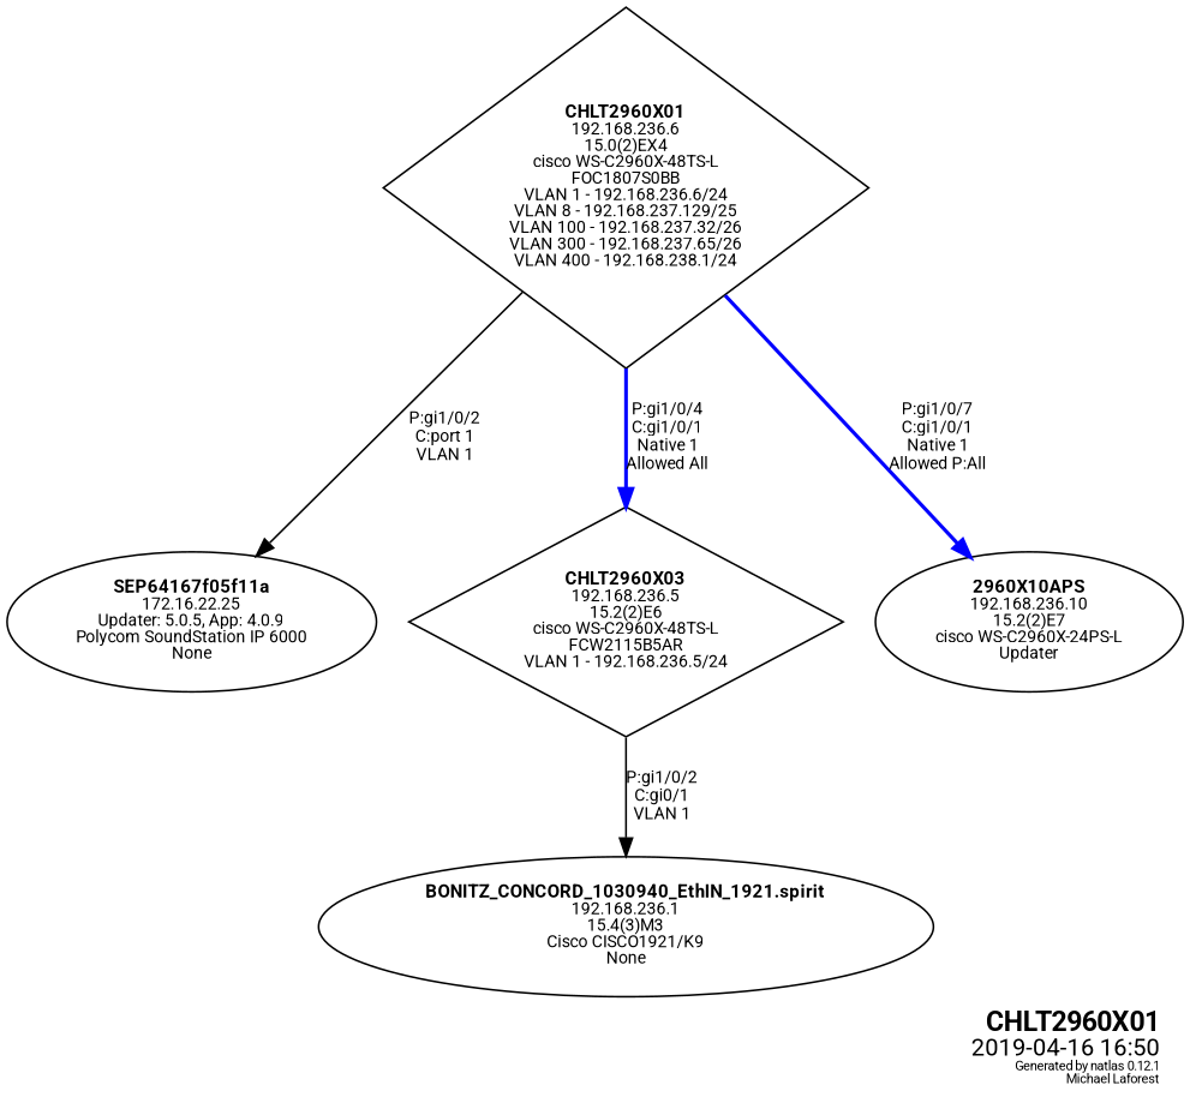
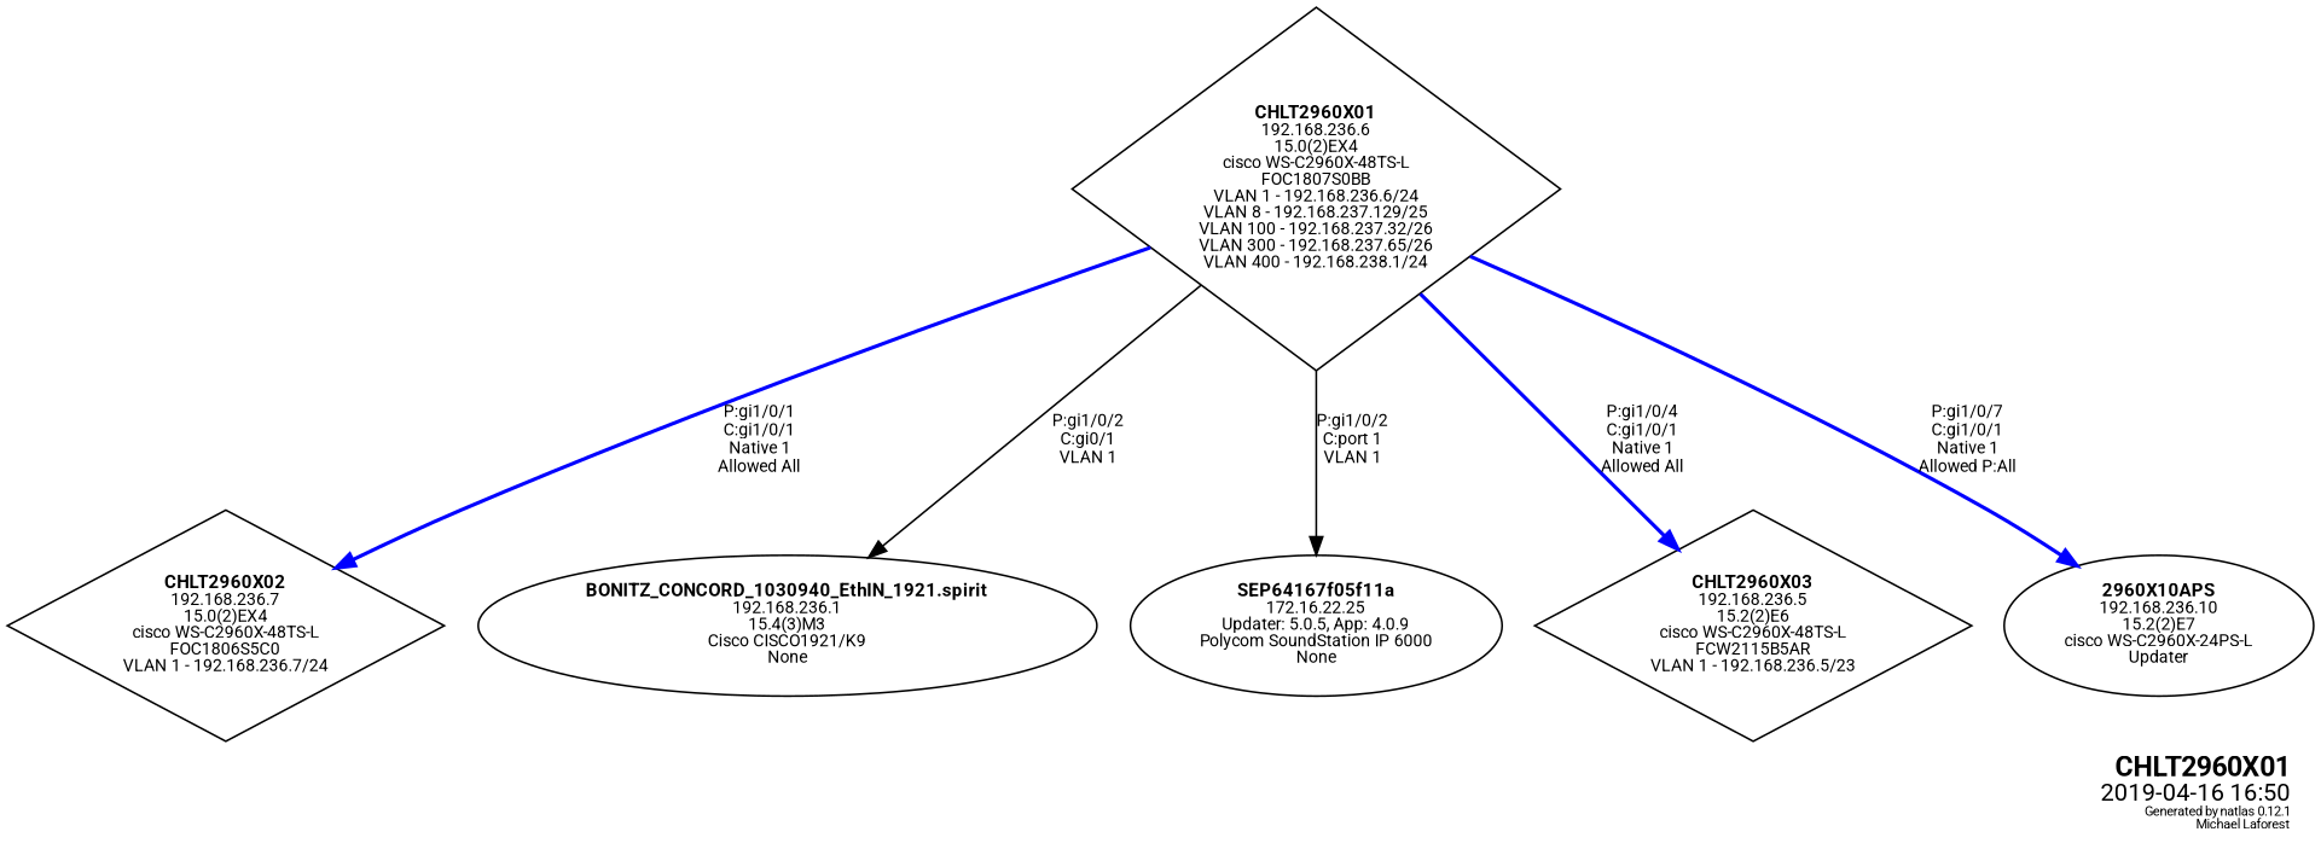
  graph {
    fontname=Roboto
    fontsize=10
    label=<<table border="0"><tr><td balign="right"><font point-size="15"><b>CHLT2960X01</b></font><br /><font point-size="13">2019-04-16 16:50</font><br /><font point-size="7">Generated by natlas 0.12.1<br />Michael Laforest</font><br /></td></tr></table>>
    labeljust=r
    labelloc=b
    node [fontname=Roboto fontsize=9 peripheries=1 shape=diamond style=solid]
    edge [color=blue dir=forward fontname=Roboto fontsize=9 labeljust=l style=bold]
    n1 [height=2.75 label=<<font point-size="10"><b>CHLT2960X01</b></font><br />192.168.236.6<br />15.0(2)EX4<br />cisco WS-C2960X-48TS-L<br />FOC1807S0BB<br />VLAN 1 - 192.168.236.6/24<br />VLAN 8 - 192.168.237.129/25<br />VLAN 100 - 192.168.237.32/26<br />VLAN 300 - 192.168.237.65/26<br />VLAN 400 - 192.168.238.1/24<br />> width=3.6944]
+   n2 [height=1.75 label=<<font point-size="10"><b>CHLT2960X02</b></font><br />192.168.236.7<br />15.0(2)EX4<br />cisco WS-C2960X-48TS-L<br />FOC1806S5C0<br />VLAN 1 - 192.168.236.7/24<br />> width=3.3056]
    n3 [height=1.0607 label=<<font point-size="10"><b>BONITZ_CONCORD_1030940_EthIN_1921.spirit</b></font><br />192.168.236.1<br />15.4(3)M3<br />Cisco CISCO1921/K9<br />None<br />> shape=ellipse width=4.6748]
    n4 [height=1.0607 label=<<font point-size="10"><b>SEP64167f05f11a</b></font><br />172.16.22.25<br />Updater: 5.0.5, App: 4.0.9<br />Polycom SoundStation IP 6000<br />None<br />> shape=ellipse width=2.5338]
-   n5 [height=1.75 label=<<font point-size="10"><b>CHLT2960X03</b></font><br />192.168.236.5<br />15.2(2)E6<br />cisco WS-C2960X-48TS-L<br />FCW2115B5AR<br />VLAN 1 - 192.168.236.5/24<br />> width=3.3056]
+   n5 [height=1.75 label=<<font point-size="10"><b>CHLT2960X03</b></font><br />192.168.236.5<br />15.2(2)E6<br />cisco WS-C2960X-48TS-L<br />FCW2115B5AR<br />VLAN 1 - 192.168.236.5/23<br />> width=3.3056]
    n6 [height=1.0607 label=<<font point-size="10"><b>2960X10APS</b></font><br />192.168.236.10<br />15.2(2)E7<br />cisco WS-C2960X-24PS-L<br />Updater<br />> shape=ellipse width=2.2588]
-   n5 -- n3 [color=black label="P:gi1/0/2\nC:gi0/1\nVLAN 1" style=solid]
+   n1 -- n2 [label="P:gi1/0/1\nC:gi1/0/1\nNative 1\nAllowed All"]
+   n1 -- n3 [color=black label="P:gi1/0/2\nC:gi0/1\nVLAN 1" style=solid]
    n1 -- n4 [color=black label="P:gi1/0/2\nC:port 1\nVLAN 1" style=solid]
    n1 -- n5 [label="P:gi1/0/4\nC:gi1/0/1\nNative 1\nAllowed All"]
    n1 -- n6 [label="P:gi1/0/7\nC:gi1/0/1\nNative 1\nAllowed P:All"]
  }
